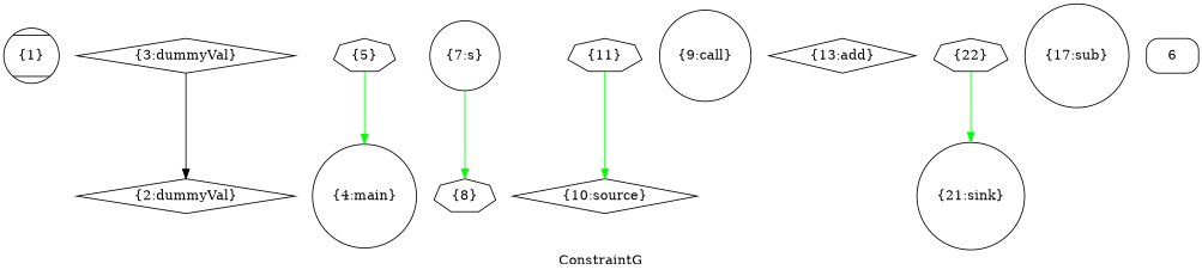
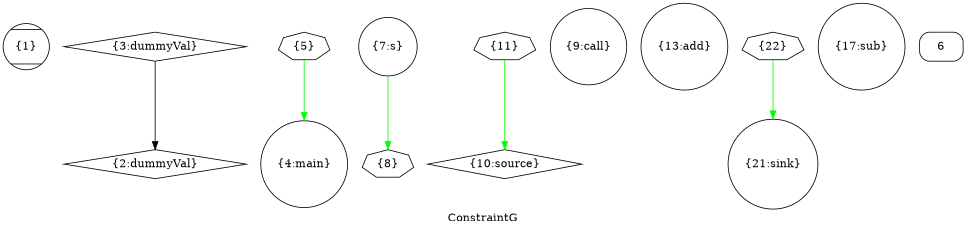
  digraph {
    label=ConstraintG
    node [shape=circle]
    edge [color=green]
    n1 [label="{1}" shape=Mcircle]
    n2 [label="{2:dummyVal}" shape=diamond]
    n3 [label="{3:dummyVal}" shape=diamond]
    n4 [label="{4:main}"]
    n5 [label="{7:s}"]
    n6 [label="{8}" shape=septagon]
    n7 [label="{10:source}" shape=diamond]
    n8 [label="{9:call}"]
-   n9 [label="{13:add}" shape=diamond]
+   n9 [label="{13:add}"]
    n10 [label="{21:sink}"]
    n11 [label="{17:sub}"]
    n12 [label="{5}" shape=septagon]
    n13 [label="{6}" shape=Mrecord]
    n14 [label="{11}" shape=septagon]
    n15 [label="{22}" shape=septagon]
    n3 -> n2 [color=black]
    n5 -> n6
    n12 -> n4
    n14 -> n7
    n15 -> n10
  }
